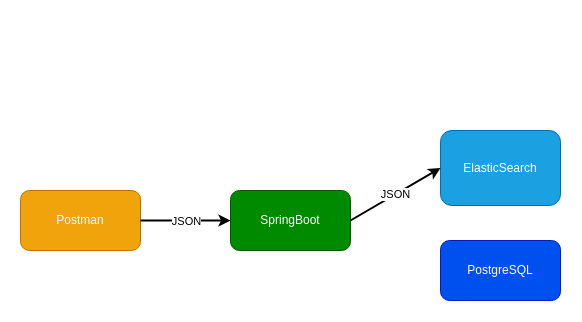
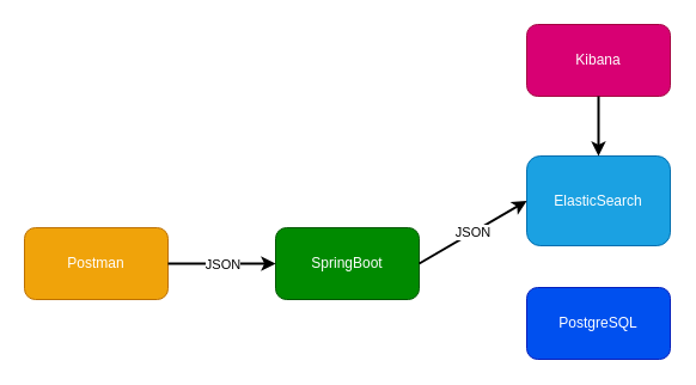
  <mxCell id="0" />
  <mxCell id="1" parent="0" />
  <mxCell id="2" value="SpringBoot" style="rounded=1;whiteSpace=wrap;html=1;fillColor=#008a00;strokeColor=#005700;fontColor=#ffffff;" parent="1" vertex="1"><mxGeometry x="230" y="190" width="120" height="60" as="geometry" /></mxCell>
  <mxCell id="3" value="PostgreSQL" style="rounded=1;whiteSpace=wrap;html=1;fillColor=#0050ef;strokeColor=#001DBC;fontColor=#ffffff;" parent="1" vertex="1"><mxGeometry x="440" y="240" width="120" height="60" as="geometry" /></mxCell>
  <mxCell id="4" value="ElasticSearch" style="rounded=1;whiteSpace=wrap;html=1;fillColor=#1ba1e2;strokeColor=#006EAF;fontColor=#ffffff;" parent="1" vertex="1"><mxGeometry x="440" y="130" width="120" height="75" as="geometry" /></mxCell>
+ <mxCell id="5" value="Kibana" style="rounded=1;whiteSpace=wrap;html=1;fillColor=#d80073;strokeColor=#A50040;fontColor=#ffffff;" parent="1" vertex="1"><mxGeometry x="440" y="20" width="120" height="60" as="geometry" /></mxCell>
  <mxCell id="6" value="" style="endArrow=classic;html=1;strokeWidth=2;entryX=0;entryY=0.5;entryDx=0;entryDy=0;exitX=1;exitY=0.5;exitDx=0;exitDy=0;" parent="1" source="2" target="4" edge="1"><mxGeometry width="50" height="50" relative="1" as="geometry"><mxPoint x="364" y="220" as="sourcePoint" /><mxPoint x="414" y="170" as="targetPoint" /></mxGeometry></mxCell>
  <mxCell id="7" value="JSON" style="edgeLabel;html=1;align=center;verticalAlign=middle;resizable=0;points=[];" parent="6" vertex="1" connectable="0"><mxGeometry x="-0.003" relative="1" as="geometry"><mxPoint as="offset" /></mxGeometry></mxCell>
+ <mxCell id="8" value="" style="endArrow=classic;html=1;strokeWidth=2;entryX=0.5;entryY=0;entryDx=0;entryDy=0;exitX=0.5;exitY=1;exitDx=0;exitDy=0;" parent="1" source="5" target="4" edge="1"><mxGeometry width="50" height="50" relative="1" as="geometry"><mxPoint x="420" y="90" as="sourcePoint" /><mxPoint x="370" y="70" as="targetPoint" /></mxGeometry></mxCell>
  <mxCell id="9" value="Postman" style="rounded=1;whiteSpace=wrap;html=1;fillColor=#f0a30a;strokeColor=#BD7000;fontColor=#ffffff;" parent="1" vertex="1"><mxGeometry x="20" y="190" width="120" height="60" as="geometry" /></mxCell>
  <mxCell id="10" value="" style="endArrow=classic;html=1;strokeWidth=2;entryX=0;entryY=0.5;entryDx=0;entryDy=0;exitX=1;exitY=0.5;exitDx=0;exitDy=0;" parent="1" source="9" target="2" edge="1"><mxGeometry width="50" height="50" relative="1" as="geometry"><mxPoint x="170" y="170" as="sourcePoint" /><mxPoint x="260" y="110" as="targetPoint" /></mxGeometry></mxCell>
  <mxCell id="11" value="JSON" style="edgeLabel;html=1;align=center;verticalAlign=middle;resizable=0;points=[];" parent="10" vertex="1" connectable="0"><mxGeometry x="-0.003" relative="1" as="geometry"><mxPoint as="offset" /></mxGeometry></mxCell>
